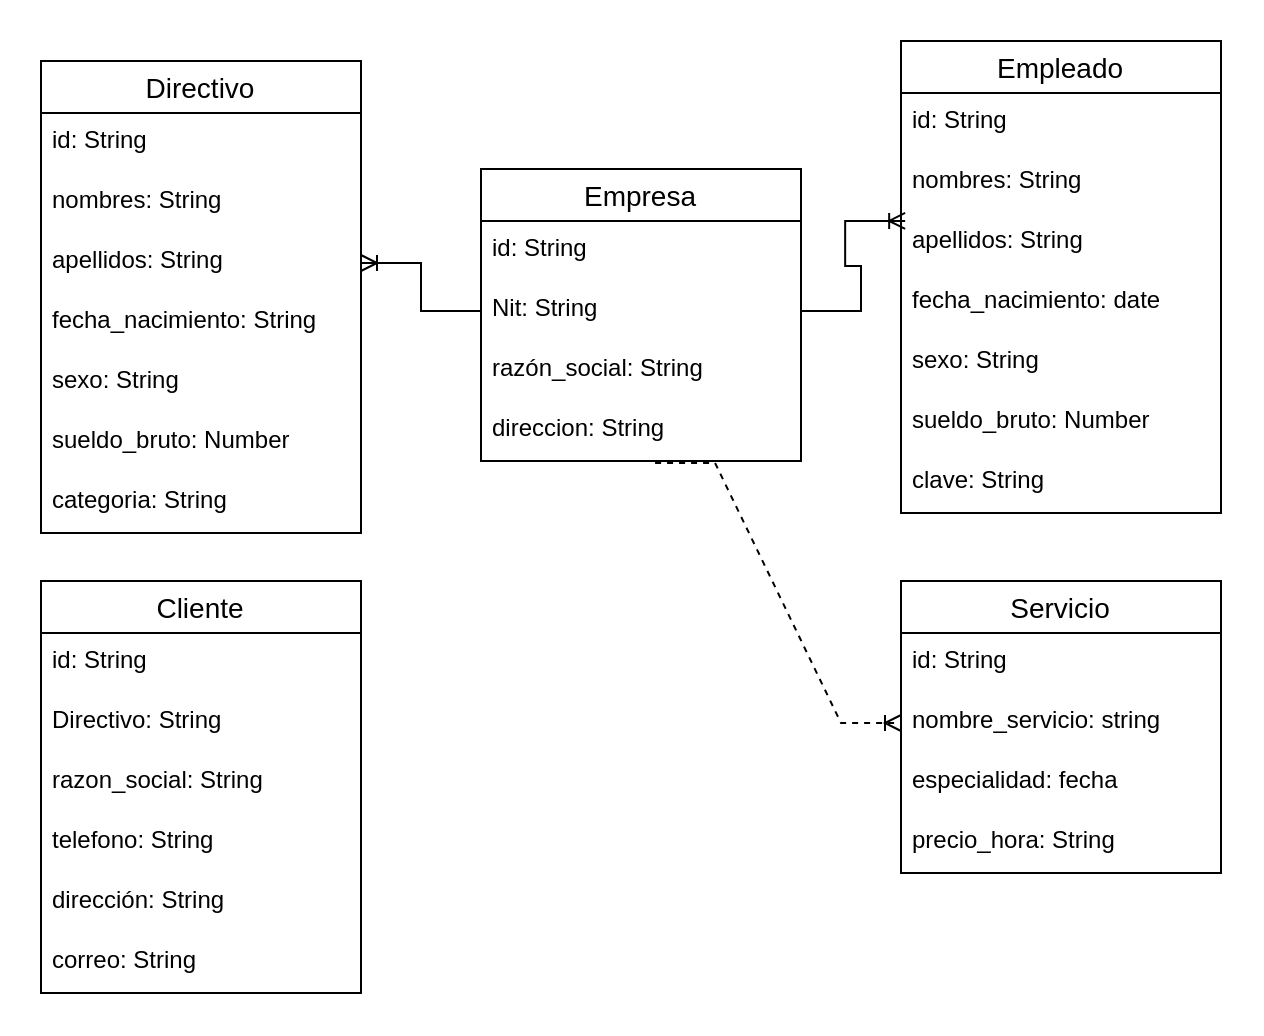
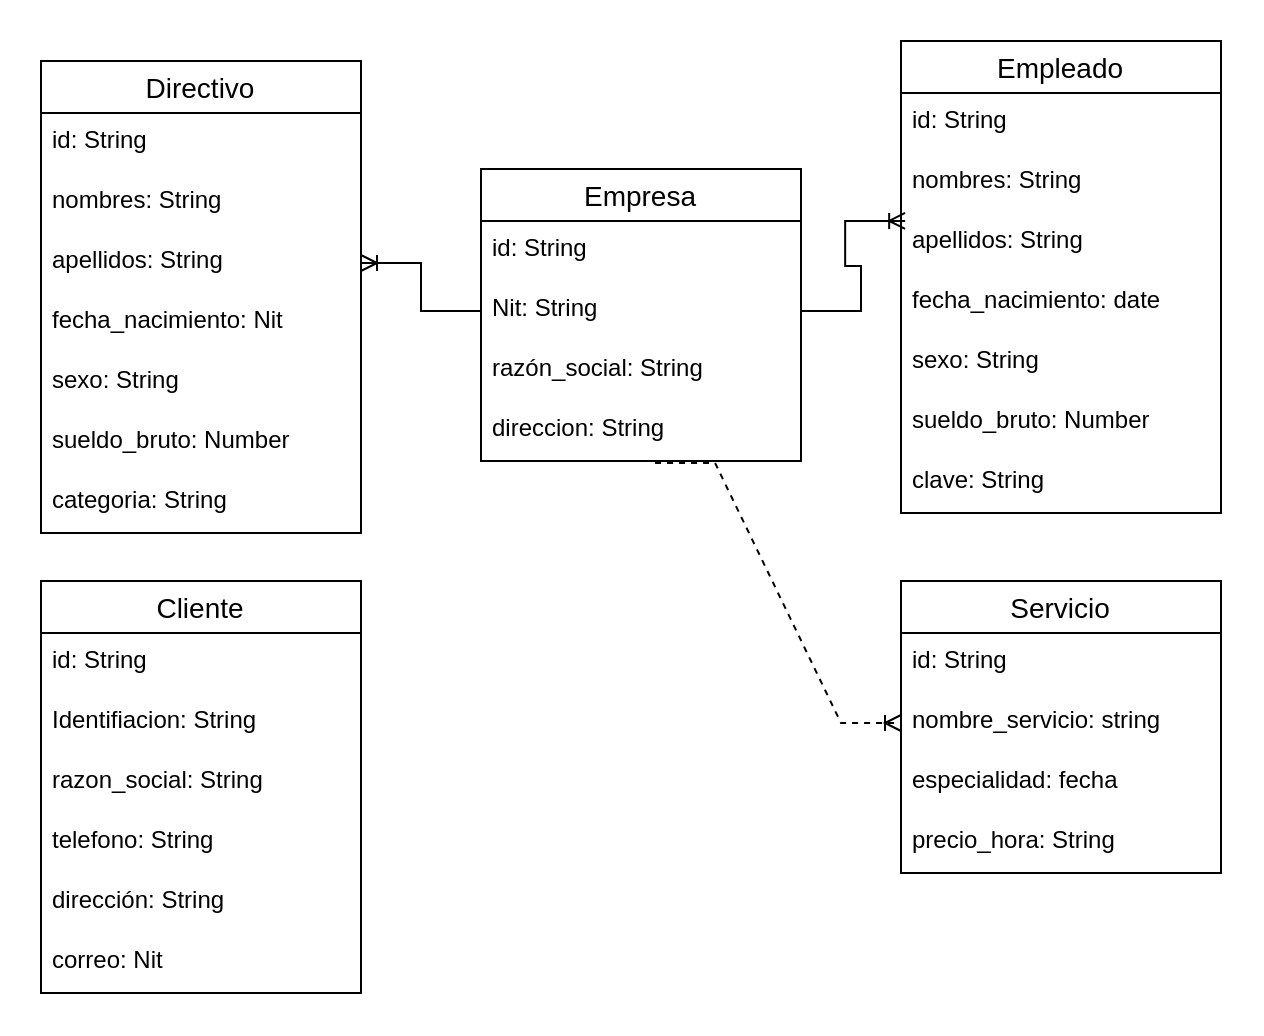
  <mxCell id="0" />
  <mxCell id="1" parent="0" />
  <mxCell id="2" value="Empresa" style="swimlane;fontStyle=0;childLayout=stackLayout;horizontal=1;startSize=26;horizontalStack=0;resizeParent=1;resizeParentMax=0;resizeLast=0;collapsible=1;marginBottom=0;align=center;fontSize=14;" parent="1" vertex="1"><mxGeometry x="240" y="84" width="160" height="146" as="geometry" /></mxCell>
  <mxCell id="3" value="id: String" style="text;strokeColor=none;fillColor=none;spacingLeft=4;spacingRight=4;overflow=hidden;rotatable=0;points=[[0,0.5],[1,0.5]];portConstraint=eastwest;fontSize=12;" parent="2" vertex="1"><mxGeometry y="26" width="160" height="30" as="geometry" /></mxCell>
  <mxCell id="4" value="Nit: String" style="text;strokeColor=none;fillColor=none;spacingLeft=4;spacingRight=4;overflow=hidden;rotatable=0;points=[[0,0.5],[1,0.5]];portConstraint=eastwest;fontSize=12;" parent="2" vertex="1"><mxGeometry y="56" width="160" height="30" as="geometry" /></mxCell>
  <mxCell id="5" value="razón_social: String" style="text;strokeColor=none;fillColor=none;spacingLeft=4;spacingRight=4;overflow=hidden;rotatable=0;points=[[0,0.5],[1,0.5]];portConstraint=eastwest;fontSize=12;" parent="2" vertex="1"><mxGeometry y="86" width="160" height="30" as="geometry" /></mxCell>
  <mxCell id="6" value="direccion: String" style="text;strokeColor=none;fillColor=none;spacingLeft=4;spacingRight=4;overflow=hidden;rotatable=0;points=[[0,0.5],[1,0.5]];portConstraint=eastwest;fontSize=12;" parent="2" vertex="1"><mxGeometry y="116" width="160" height="30" as="geometry" /></mxCell>
  <mxCell id="7" value="Empleado" style="swimlane;fontStyle=0;childLayout=stackLayout;horizontal=1;startSize=26;horizontalStack=0;resizeParent=1;resizeParentMax=0;resizeLast=0;collapsible=1;marginBottom=0;align=center;fontSize=14;" parent="1" vertex="1"><mxGeometry x="450" y="20" width="160" height="236" as="geometry" /></mxCell>
  <mxCell id="8" value="id: String" style="text;strokeColor=none;fillColor=none;spacingLeft=4;spacingRight=4;overflow=hidden;rotatable=0;points=[[0,0.5],[1,0.5]];portConstraint=eastwest;fontSize=12;" parent="7" vertex="1"><mxGeometry y="26" width="160" height="30" as="geometry" /></mxCell>
  <mxCell id="9" value="nombres: String" style="text;strokeColor=none;fillColor=none;spacingLeft=4;spacingRight=4;overflow=hidden;rotatable=0;points=[[0,0.5],[1,0.5]];portConstraint=eastwest;fontSize=12;" parent="7" vertex="1"><mxGeometry y="56" width="160" height="30" as="geometry" /></mxCell>
  <mxCell id="10" value="apellidos: String" style="text;strokeColor=none;fillColor=none;spacingLeft=4;spacingRight=4;overflow=hidden;rotatable=0;points=[[0,0.5],[1,0.5]];portConstraint=eastwest;fontSize=12;" parent="7" vertex="1"><mxGeometry y="86" width="160" height="30" as="geometry" /></mxCell>
  <mxCell id="11" value="fecha_nacimiento: date" style="text;strokeColor=none;fillColor=none;spacingLeft=4;spacingRight=4;overflow=hidden;rotatable=0;points=[[0,0.5],[1,0.5]];portConstraint=eastwest;fontSize=12;" parent="7" vertex="1"><mxGeometry y="116" width="160" height="30" as="geometry" /></mxCell>
  <mxCell id="12" value="sexo: String" style="text;strokeColor=none;fillColor=none;spacingLeft=4;spacingRight=4;overflow=hidden;rotatable=0;points=[[0,0.5],[1,0.5]];portConstraint=eastwest;fontSize=12;" parent="7" vertex="1"><mxGeometry y="146" width="160" height="30" as="geometry" /></mxCell>
  <mxCell id="13" value="sueldo_bruto: Number" style="text;strokeColor=none;fillColor=none;spacingLeft=4;spacingRight=4;overflow=hidden;rotatable=0;points=[[0,0.5],[1,0.5]];portConstraint=eastwest;fontSize=12;" parent="7" vertex="1"><mxGeometry y="176" width="160" height="30" as="geometry" /></mxCell>
  <mxCell id="14" value="clave: String" style="text;strokeColor=none;fillColor=none;spacingLeft=4;spacingRight=4;overflow=hidden;rotatable=0;points=[[0,0.5],[1,0.5]];portConstraint=eastwest;fontSize=12;" parent="7" vertex="1"><mxGeometry y="206" width="160" height="30" as="geometry" /></mxCell>
  <mxCell id="15" value="Cliente" style="swimlane;fontStyle=0;childLayout=stackLayout;horizontal=1;startSize=26;horizontalStack=0;resizeParent=1;resizeParentMax=0;resizeLast=0;collapsible=1;marginBottom=0;align=center;fontSize=14;" parent="1" vertex="1"><mxGeometry x="20" y="290" width="160" height="206" as="geometry" /></mxCell>
  <mxCell id="16" value="id: String" style="text;strokeColor=none;fillColor=none;spacingLeft=4;spacingRight=4;overflow=hidden;rotatable=0;points=[[0,0.5],[1,0.5]];portConstraint=eastwest;fontSize=12;" parent="15" vertex="1"><mxGeometry y="26" width="160" height="30" as="geometry" /></mxCell>
- <mxCell id="17" value="Directivo: String" style="text;strokeColor=none;fillColor=none;spacingLeft=4;spacingRight=4;overflow=hidden;rotatable=0;points=[[0,0.5],[1,0.5]];portConstraint=eastwest;fontSize=12;" parent="15" vertex="1"><mxGeometry y="56" width="160" height="30" as="geometry" /></mxCell>
+ <mxCell id="17" value="Identifiacion: String" style="text;strokeColor=none;fillColor=none;spacingLeft=4;spacingRight=4;overflow=hidden;rotatable=0;points=[[0,0.5],[1,0.5]];portConstraint=eastwest;fontSize=12;" parent="15" vertex="1"><mxGeometry y="56" width="160" height="30" as="geometry" /></mxCell>
  <mxCell id="18" value="razon_social: String" style="text;strokeColor=none;fillColor=none;spacingLeft=4;spacingRight=4;overflow=hidden;rotatable=0;points=[[0,0.5],[1,0.5]];portConstraint=eastwest;fontSize=12;" parent="15" vertex="1"><mxGeometry y="86" width="160" height="30" as="geometry" /></mxCell>
  <mxCell id="19" value="telefono: String" style="text;strokeColor=none;fillColor=none;spacingLeft=4;spacingRight=4;overflow=hidden;rotatable=0;points=[[0,0.5],[1,0.5]];portConstraint=eastwest;fontSize=12;" parent="15" vertex="1"><mxGeometry y="116" width="160" height="30" as="geometry" /></mxCell>
  <mxCell id="20" value="dirección: String" style="text;strokeColor=none;fillColor=none;spacingLeft=4;spacingRight=4;overflow=hidden;rotatable=0;points=[[0,0.5],[1,0.5]];portConstraint=eastwest;fontSize=12;" parent="15" vertex="1"><mxGeometry y="146" width="160" height="30" as="geometry" /></mxCell>
- <mxCell id="21" value="correo: String" style="text;strokeColor=none;fillColor=none;spacingLeft=4;spacingRight=4;overflow=hidden;rotatable=0;points=[[0,0.5],[1,0.5]];portConstraint=eastwest;fontSize=12;" parent="15" vertex="1"><mxGeometry y="176" width="160" height="30" as="geometry" /></mxCell>
+ <mxCell id="21" value="correo: Nit" style="text;strokeColor=none;fillColor=none;spacingLeft=4;spacingRight=4;overflow=hidden;rotatable=0;points=[[0,0.5],[1,0.5]];portConstraint=eastwest;fontSize=12;" parent="15" vertex="1"><mxGeometry y="176" width="160" height="30" as="geometry" /></mxCell>
  <mxCell id="22" value="Directivo" style="swimlane;fontStyle=0;childLayout=stackLayout;horizontal=1;startSize=26;horizontalStack=0;resizeParent=1;resizeParentMax=0;resizeLast=0;collapsible=1;marginBottom=0;align=center;fontSize=14;" parent="1" vertex="1"><mxGeometry x="20" y="30" width="160" height="236" as="geometry" /></mxCell>
  <mxCell id="23" value="id: String" style="text;strokeColor=none;fillColor=none;spacingLeft=4;spacingRight=4;overflow=hidden;rotatable=0;points=[[0,0.5],[1,0.5]];portConstraint=eastwest;fontSize=12;" parent="22" vertex="1"><mxGeometry y="26" width="160" height="30" as="geometry" /></mxCell>
  <mxCell id="24" value="nombres: String" style="text;strokeColor=none;fillColor=none;spacingLeft=4;spacingRight=4;overflow=hidden;rotatable=0;points=[[0,0.5],[1,0.5]];portConstraint=eastwest;fontSize=12;" parent="22" vertex="1"><mxGeometry y="56" width="160" height="30" as="geometry" /></mxCell>
  <mxCell id="25" value="apellidos: String" style="text;strokeColor=none;fillColor=none;spacingLeft=4;spacingRight=4;overflow=hidden;rotatable=0;points=[[0,0.5],[1,0.5]];portConstraint=eastwest;fontSize=12;" parent="22" vertex="1"><mxGeometry y="86" width="160" height="30" as="geometry" /></mxCell>
- <mxCell id="26" value="fecha_nacimiento: String" style="text;strokeColor=none;fillColor=none;spacingLeft=4;spacingRight=4;overflow=hidden;rotatable=0;points=[[0,0.5],[1,0.5]];portConstraint=eastwest;fontSize=12;" parent="22" vertex="1"><mxGeometry y="116" width="160" height="30" as="geometry" /></mxCell>
+ <mxCell id="26" value="fecha_nacimiento: Nit" style="text;strokeColor=none;fillColor=none;spacingLeft=4;spacingRight=4;overflow=hidden;rotatable=0;points=[[0,0.5],[1,0.5]];portConstraint=eastwest;fontSize=12;" parent="22" vertex="1"><mxGeometry y="116" width="160" height="30" as="geometry" /></mxCell>
  <mxCell id="27" value="sexo: String" style="text;strokeColor=none;fillColor=none;spacingLeft=4;spacingRight=4;overflow=hidden;rotatable=0;points=[[0,0.5],[1,0.5]];portConstraint=eastwest;fontSize=12;" parent="22" vertex="1"><mxGeometry y="146" width="160" height="30" as="geometry" /></mxCell>
  <mxCell id="28" value="sueldo_bruto: Number" style="text;strokeColor=none;fillColor=none;spacingLeft=4;spacingRight=4;overflow=hidden;rotatable=0;points=[[0,0.5],[1,0.5]];portConstraint=eastwest;fontSize=12;" parent="22" vertex="1"><mxGeometry y="176" width="160" height="30" as="geometry" /></mxCell>
  <mxCell id="29" value="categoria: String" style="text;strokeColor=none;fillColor=none;spacingLeft=4;spacingRight=4;overflow=hidden;rotatable=0;points=[[0,0.5],[1,0.5]];portConstraint=eastwest;fontSize=12;" parent="22" vertex="1"><mxGeometry y="206" width="160" height="30" as="geometry" /></mxCell>
  <mxCell id="30" value="Servicio" style="swimlane;fontStyle=0;childLayout=stackLayout;horizontal=1;startSize=26;horizontalStack=0;resizeParent=1;resizeParentMax=0;resizeLast=0;collapsible=1;marginBottom=0;align=center;fontSize=14;" parent="1" vertex="1"><mxGeometry x="450" y="290" width="160" height="146" as="geometry" /></mxCell>
  <mxCell id="31" value="id: String" style="text;strokeColor=none;fillColor=none;spacingLeft=4;spacingRight=4;overflow=hidden;rotatable=0;points=[[0,0.5],[1,0.5]];portConstraint=eastwest;fontSize=12;" parent="30" vertex="1"><mxGeometry y="26" width="160" height="30" as="geometry" /></mxCell>
  <mxCell id="32" value="nombre_servicio: string" style="text;strokeColor=none;fillColor=none;spacingLeft=4;spacingRight=4;overflow=hidden;rotatable=0;points=[[0,0.5],[1,0.5]];portConstraint=eastwest;fontSize=12;" parent="30" vertex="1"><mxGeometry y="56" width="160" height="30" as="geometry" /></mxCell>
  <mxCell id="33" value="especialidad: fecha" style="text;strokeColor=none;fillColor=none;spacingLeft=4;spacingRight=4;overflow=hidden;rotatable=0;points=[[0,0.5],[1,0.5]];portConstraint=eastwest;fontSize=12;" parent="30" vertex="1"><mxGeometry y="86" width="160" height="30" as="geometry" /></mxCell>
  <mxCell id="34" value="precio_hora: String" style="text;strokeColor=none;fillColor=none;spacingLeft=4;spacingRight=4;overflow=hidden;rotatable=0;points=[[0,0.5],[1,0.5]];portConstraint=eastwest;fontSize=12;" parent="30" vertex="1"><mxGeometry y="116" width="160" height="30" as="geometry" /></mxCell>
  <mxCell id="35" value="" style="edgeStyle=entityRelationEdgeStyle;fontSize=12;html=1;endArrow=ERoneToMany;rounded=0;exitX=1;exitY=0.5;exitDx=0;exitDy=0;entryX=0.013;entryY=0.133;entryDx=0;entryDy=0;entryPerimeter=0;" parent="1" source="4" target="10" edge="1"><mxGeometry width="100" height="100" relative="1" as="geometry"><mxPoint x="320" y="160" as="sourcePoint" /><mxPoint x="420" y="60" as="targetPoint" /></mxGeometry></mxCell>
  <mxCell id="36" value="" style="edgeStyle=entityRelationEdgeStyle;fontSize=12;html=1;endArrow=ERoneToMany;rounded=0;exitX=0;exitY=0.5;exitDx=0;exitDy=0;" parent="1" source="4" target="25" edge="1"><mxGeometry width="100" height="100" relative="1" as="geometry"><mxPoint x="320" y="160" as="sourcePoint" /><mxPoint x="420" y="60" as="targetPoint" /></mxGeometry></mxCell>
  <mxCell id="37" value="" style="edgeStyle=entityRelationEdgeStyle;fontSize=12;html=1;endArrow=ERoneToMany;rounded=0;exitX=0.544;exitY=1.033;exitDx=0;exitDy=0;exitPerimeter=0;entryX=0;entryY=0.5;entryDx=0;entryDy=0;dashed=1;" parent="1" source="6" target="32" edge="1"><mxGeometry width="100" height="100" relative="1" as="geometry"><mxPoint x="320" y="350" as="sourcePoint" /><mxPoint x="420" y="250" as="targetPoint" /></mxGeometry></mxCell>
